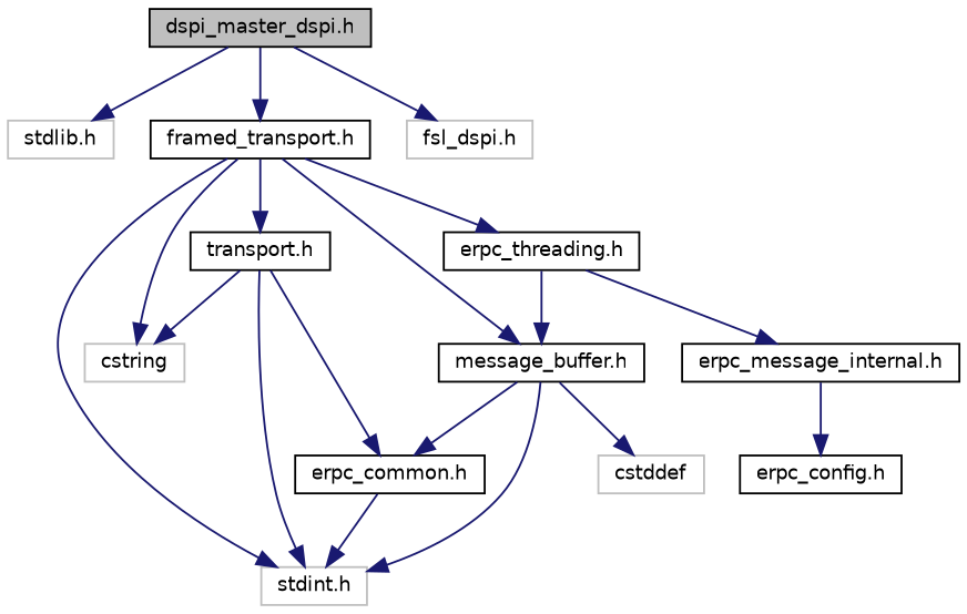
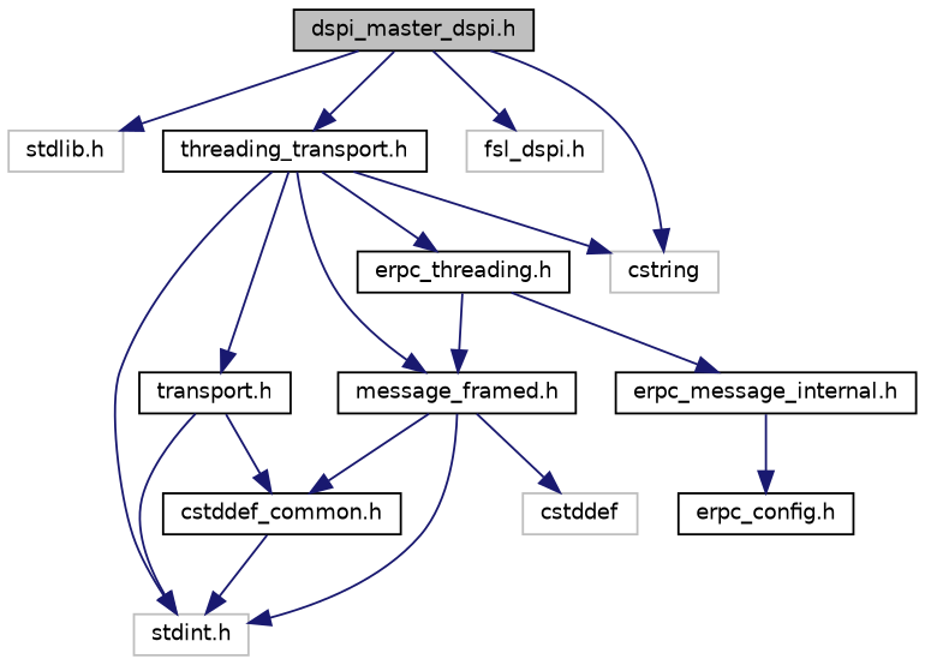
  digraph {
    node [color=black fillcolor=white fontname=Helvetica fontsize=10 shape=record style=filled]
    edge [color=midnightblue fontname=Helvetica fontsize=10 labelfontname=Helvetica labelfontsize=10 style=solid]
    n1 [fillcolor=grey75 fontcolor=black height=0.2 label="dspi_master_dspi.h" width=0.4]
    n2 [color=grey75 height=0.2 label="stdlib.h" width=0.4]
-   n3 [height=0.2 label="framed_transport.h" width=0.4]
+   n3 [height=0.2 label="threading_transport.h" width=0.4]
    n4 [color=grey75 height=0.2 label="fsl_dspi.h" width=0.4]
    n5 [color=grey75 height=0.2 label="stdint.h" width=0.4]
    n6 [color=grey75 height=0.2 label=cstring width=0.4]
    n7 [height=0.2 label="transport.h" width=0.4]
-   n8 [height=0.2 label="message_buffer.h" width=0.4]
+   n8 [height=0.2 label="message_framed.h" width=0.4]
    n9 [height=0.2 label="erpc_threading.h" width=0.4]
-   n10 [height=0.2 label="erpc_common.h" width=0.4]
+   n10 [height=0.2 label="cstddef_common.h" width=0.4]
    n11 [color=grey75 height=0.2 label=cstddef width=0.4]
    n12 [height=0.2 label="erpc_message_internal.h" width=0.4]
    n13 [height=0.2 label="erpc_config.h" width=0.4]
    n1 -> n2
    n1 -> n3
    n1 -> n4
    n3 -> n5
    n3 -> n6
    n3 -> n7
    n3 -> n8
    n3 -> n9
    n7 -> n5
-   n7 -> n6
+   n1 -> n6
    n7 -> n10
    n8 -> n5
    n8 -> n10
    n8 -> n11
    n9 -> n8
    n9 -> n12
    n10 -> n5
    n12 -> n13
  }
